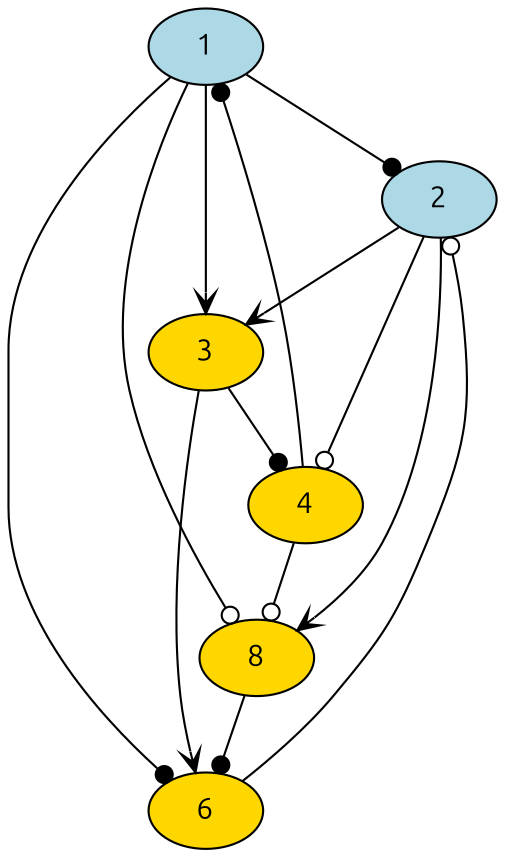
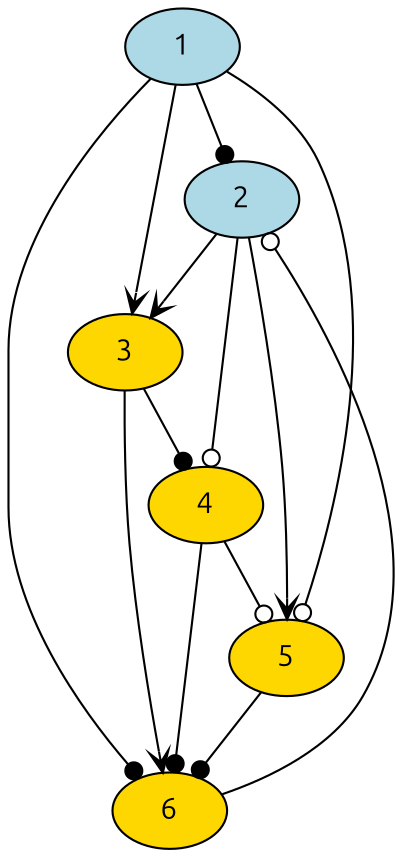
  digraph {
    fontname=Ubuntu
    node [fillcolor=gold fontname=Ubuntu style=filled]
    edge [arrowhead=dot fontname=Ubuntu]
    1 [fillcolor=lightblue]
    2 [fillcolor=lightblue]
    3
-   5 [label=8]
+   5
    6
    4
    1 -> 2
    1 -> 3 [arrowhead=vee]
    1 -> 5 [arrowhead=odot]
    1 -> 6
    2 -> 3 [arrowhead=vee]
    2 -> 5 [arrowhead=vee]
    2 -> 4 [arrowhead=odot]
    3 -> 6 [arrowhead=vee]
    3 -> 4
    5 -> 6
    6 -> 2 [arrowhead=odot]
    4 -> 5 [arrowhead=odot]
-   4 -> 1
+   4 -> 6
  }
